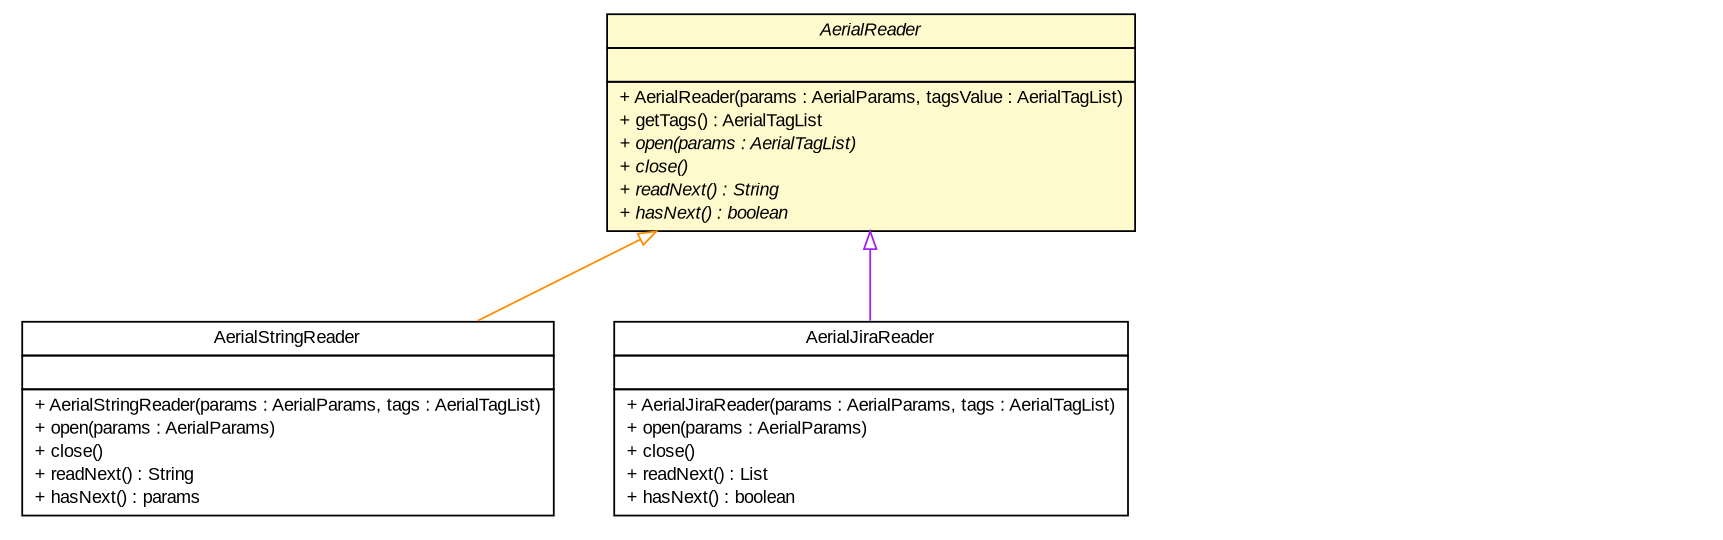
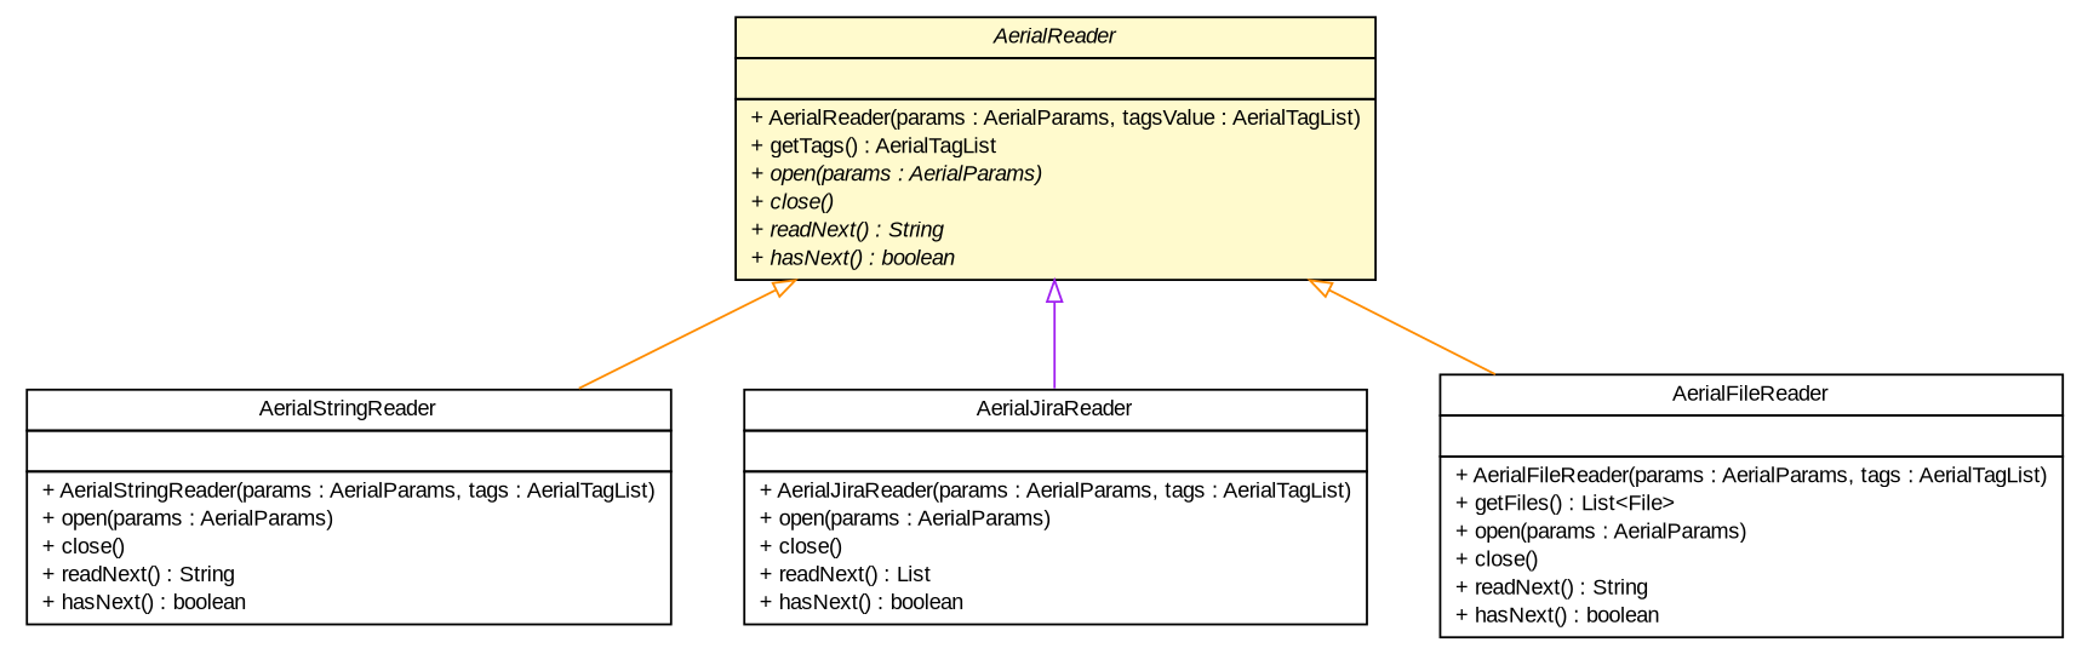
  digraph {
    nodesep=0.25
    ranksep=0.5
    node [fontcolor=black fontname=arial fontsize=10.0 shape=plaintext]
    edge [arrowtail=empty color=darkorange dir=back fontname=arial fontsize=10 headport=p labelfontname=arial labelfontsize=10 tailport=p]
-   n1 [label=<<table title="com.github.mkolisnyk.aerial.AerialReader" border="0" cellborder="1" cellspacing="0" cellpadding="2" port="p" bgcolor="lemonChiffon" href="./AerialReader.html"> 		<tr><td><table border="0" cellspacing="0" cellpadding="1"> <tr><td align="center" balign="center"><font face="arial italic"> AerialReader </font></td></tr> 		</table></td></tr> 		<tr><td><table border="0" cellspacing="0" cellpadding="1"> <tr><td align="left" balign="left">  </td></tr> 		</table></td></tr> 		<tr><td><table border="0" cellspacing="0" cellpadding="1"> <tr><td align="left" balign="left"> + AerialReader(params : AerialParams, tagsValue : AerialTagList) </td></tr> <tr><td align="left" balign="left"> + getTags() : AerialTagList </td></tr> <tr><td align="left" balign="left"><font face="arial italic" point-size="10.0"> + open(params : AerialTagList) </font></td></tr> <tr><td align="left" balign="left"><font face="arial italic" point-size="10.0"> + close() </font></td></tr> <tr><td align="left" balign="left"><font face="arial italic" point-size="10.0"> + readNext() : String </font></td></tr> <tr><td align="left" balign="left"><font face="arial italic" point-size="10.0"> + hasNext() : boolean </font></td></tr> 		</table></td></tr> 		</table>>]
-   n2 [label=<<table title="com.github.mkolisnyk.aerial.readers.AerialStringReader" border="0" cellborder="1" cellspacing="0" cellpadding="2" port="p" href="./readers/AerialStringReader.html"> 		<tr><td><table border="0" cellspacing="0" cellpadding="1"> <tr><td align="center" balign="center"> AerialStringReader </td></tr> 		</table></td></tr> 		<tr><td><table border="0" cellspacing="0" cellpadding="1"> <tr><td align="left" balign="left">  </td></tr> 		</table></td></tr> 		<tr><td><table border="0" cellspacing="0" cellpadding="1"> <tr><td align="left" balign="left"> + AerialStringReader(params : AerialParams, tags : AerialTagList) </td></tr> <tr><td align="left" balign="left"> + open(params : AerialParams) </td></tr> <tr><td align="left" balign="left"> + close() </td></tr> <tr><td align="left" balign="left"> + readNext() : String </td></tr> <tr><td align="left" balign="left"> + hasNext() : params </td></tr> 		</table></td></tr> 		</table>>]
+   n1 [label=<<table title="com.github.mkolisnyk.aerial.AerialReader" border="0" cellborder="1" cellspacing="0" cellpadding="2" port="p" bgcolor="lemonChiffon" href="./AerialReader.html"> 		<tr><td><table border="0" cellspacing="0" cellpadding="1"> <tr><td align="center" balign="center"><font face="arial italic"> AerialReader </font></td></tr> 		</table></td></tr> 		<tr><td><table border="0" cellspacing="0" cellpadding="1"> <tr><td align="left" balign="left">  </td></tr> 		</table></td></tr> 		<tr><td><table border="0" cellspacing="0" cellpadding="1"> <tr><td align="left" balign="left"> + AerialReader(params : AerialParams, tagsValue : AerialTagList) </td></tr> <tr><td align="left" balign="left"> + getTags() : AerialTagList </td></tr> <tr><td align="left" balign="left"><font face="arial italic" point-size="10.0"> + open(params : AerialParams) </font></td></tr> <tr><td align="left" balign="left"><font face="arial italic" point-size="10.0"> + close() </font></td></tr> <tr><td align="left" balign="left"><font face="arial italic" point-size="10.0"> + readNext() : String </font></td></tr> <tr><td align="left" balign="left"><font face="arial italic" point-size="10.0"> + hasNext() : boolean </font></td></tr> 		</table></td></tr> 		</table>>]
+   n2 [label=<<table title="com.github.mkolisnyk.aerial.readers.AerialStringReader" border="0" cellborder="1" cellspacing="0" cellpadding="2" port="p" href="./readers/AerialStringReader.html"> 		<tr><td><table border="0" cellspacing="0" cellpadding="1"> <tr><td align="center" balign="center"> AerialStringReader </td></tr> 		</table></td></tr> 		<tr><td><table border="0" cellspacing="0" cellpadding="1"> <tr><td align="left" balign="left">  </td></tr> 		</table></td></tr> 		<tr><td><table border="0" cellspacing="0" cellpadding="1"> <tr><td align="left" balign="left"> + AerialStringReader(params : AerialParams, tags : AerialTagList) </td></tr> <tr><td align="left" balign="left"> + open(params : AerialParams) </td></tr> <tr><td align="left" balign="left"> + close() </td></tr> <tr><td align="left" balign="left"> + readNext() : String </td></tr> <tr><td align="left" balign="left"> + hasNext() : boolean </td></tr> 		</table></td></tr> 		</table>>]
    n3 [label=<<table title="com.github.mkolisnyk.aerial.readers.AerialJiraReader" border="0" cellborder="1" cellspacing="0" cellpadding="2" port="p" href="./readers/AerialJiraReader.html"> 		<tr><td><table border="0" cellspacing="0" cellpadding="1"> <tr><td align="center" balign="center"> AerialJiraReader </td></tr> 		</table></td></tr> 		<tr><td><table border="0" cellspacing="0" cellpadding="1"> <tr><td align="left" balign="left">  </td></tr> 		</table></td></tr> 		<tr><td><table border="0" cellspacing="0" cellpadding="1"> <tr><td align="left" balign="left"> + AerialJiraReader(params : AerialParams, tags : AerialTagList) </td></tr> <tr><td align="left" balign="left"> + open(params : AerialParams) </td></tr> <tr><td align="left" balign="left"> + close() </td></tr> <tr><td align="left" balign="left"> + readNext() : List </td></tr> <tr><td align="left" balign="left"> + hasNext() : boolean </td></tr> 		</table></td></tr> 		</table>>]
+   n4 [label=<<table title="com.github.mkolisnyk.aerial.readers.AerialFileReader" border="0" cellborder="1" cellspacing="0" cellpadding="2" port="p" href="./readers/AerialFileReader.html"> 		<tr><td><table border="0" cellspacing="0" cellpadding="1"> <tr><td align="center" balign="center"> AerialFileReader </td></tr> 		</table></td></tr> 		<tr><td><table border="0" cellspacing="0" cellpadding="1"> <tr><td align="left" balign="left">  </td></tr> 		</table></td></tr> 		<tr><td><table border="0" cellspacing="0" cellpadding="1"> <tr><td align="left" balign="left"> + AerialFileReader(params : AerialParams, tags : AerialTagList) </td></tr> <tr><td align="left" balign="left"> + getFiles() : List&lt;File&gt; </td></tr> <tr><td align="left" balign="left"> + open(params : AerialParams) </td></tr> <tr><td align="left" balign="left"> + close() </td></tr> <tr><td align="left" balign="left"> + readNext() : String </td></tr> <tr><td align="left" balign="left"> + hasNext() : boolean </td></tr> 		</table></td></tr> 		</table>>]
    n1 -> n2
    n1 -> n3 [color=purple]
+   n1 -> n4
  }
